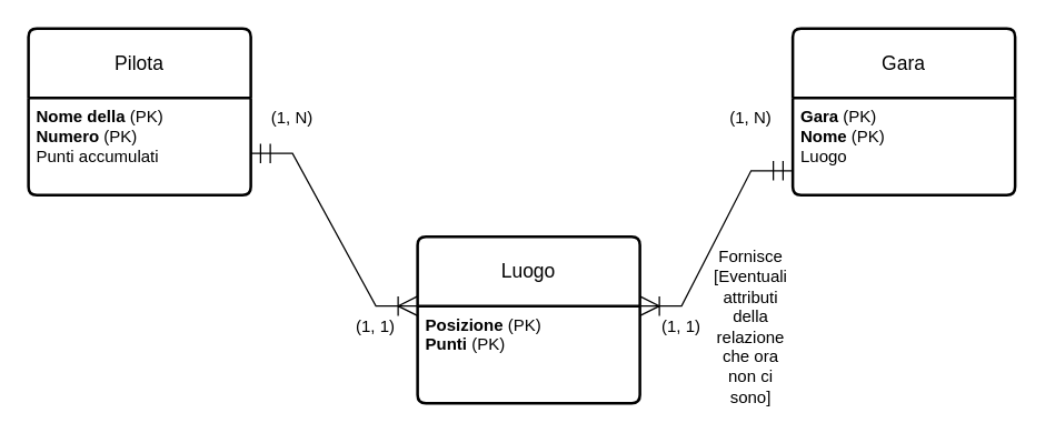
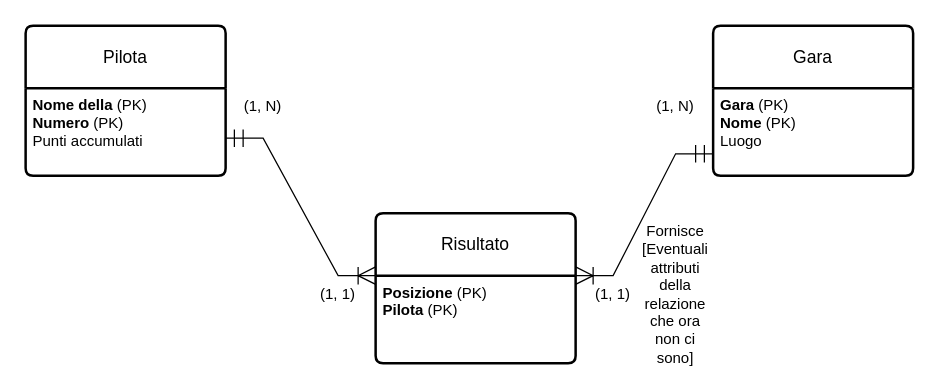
  <mxCell id="0" />
  <mxCell id="1" parent="0" />
  <mxCell id="2" value="Pilota" style="swimlane;childLayout=stackLayout;horizontal=1;startSize=50;horizontalStack=0;rounded=1;fontSize=14;fontStyle=0;strokeWidth=2;resizeParent=0;resizeLast=1;shadow=0;dashed=0;align=center;arcSize=4;whiteSpace=wrap;html=1;" parent="1" vertex="1"><mxGeometry x="20" y="20" width="160" height="120" as="geometry" /></mxCell>
  <mxCell id="3" value="&lt;b&gt;Nome della &lt;/b&gt;(PK)&lt;div&gt;&lt;b&gt;Numero&amp;nbsp;&lt;/b&gt;(PK)&lt;br&gt;&lt;/div&gt;&lt;div&gt;Punti accumulati&lt;/div&gt;" style="align=left;strokeColor=none;fillColor=none;spacingLeft=4;fontSize=12;verticalAlign=top;resizable=0;rotatable=0;part=1;html=1;" parent="2" vertex="1"><mxGeometry y="50" width="160" height="70" as="geometry" /></mxCell>
  <mxCell id="4" value="Gara" style="swimlane;childLayout=stackLayout;horizontal=1;startSize=50;horizontalStack=0;rounded=1;fontSize=14;fontStyle=0;strokeWidth=2;resizeParent=0;resizeLast=1;shadow=0;dashed=0;align=center;arcSize=4;whiteSpace=wrap;html=1;" parent="1" vertex="1"><mxGeometry x="570" y="20" width="160" height="120" as="geometry" /></mxCell>
  <mxCell id="5" value="&lt;b&gt;Gara&lt;/b&gt;&amp;nbsp;(PK)&lt;div&gt;&lt;b&gt;Nome&lt;/b&gt; (PK)&lt;br&gt;&lt;/div&gt;&lt;div&gt;Luogo&lt;/div&gt;&lt;div&gt;&lt;br&gt;&lt;/div&gt;" style="align=left;strokeColor=none;fillColor=none;spacingLeft=4;fontSize=12;verticalAlign=top;resizable=0;rotatable=0;part=1;html=1;" parent="4" vertex="1"><mxGeometry y="50" width="160" height="70" as="geometry" /></mxCell>
- <mxCell id="6" value="Luogo" style="swimlane;childLayout=stackLayout;horizontal=1;startSize=50;horizontalStack=0;rounded=1;fontSize=14;fontStyle=0;strokeWidth=2;resizeParent=0;resizeLast=1;shadow=0;dashed=0;align=center;arcSize=4;whiteSpace=wrap;html=1;" parent="1" vertex="1"><mxGeometry x="300" y="170" width="160" height="120" as="geometry" /></mxCell>
- <mxCell id="7" value="&lt;b&gt;Posizione&lt;/b&gt;&amp;nbsp;(PK)&lt;div&gt;&lt;b&gt;Punti&lt;/b&gt;&amp;nbsp;(PK)&lt;br&gt;&lt;/div&gt;" style="align=left;strokeColor=none;fillColor=none;spacingLeft=4;fontSize=12;verticalAlign=top;resizable=0;rotatable=0;part=1;html=1;" parent="6" vertex="1"><mxGeometry y="50" width="160" height="70" as="geometry" /></mxCell>
+ <mxCell id="6" value="Risultato" style="swimlane;childLayout=stackLayout;horizontal=1;startSize=50;horizontalStack=0;rounded=1;fontSize=14;fontStyle=0;strokeWidth=2;resizeParent=0;resizeLast=1;shadow=0;dashed=0;align=center;arcSize=4;whiteSpace=wrap;html=1;" parent="1" vertex="1"><mxGeometry x="300" y="170" width="160" height="120" as="geometry" /></mxCell>
+ <mxCell id="7" value="&lt;b&gt;Posizione&lt;/b&gt;&amp;nbsp;(PK)&lt;div&gt;&lt;b&gt;Pilota&lt;/b&gt;&amp;nbsp;(PK)&lt;br&gt;&lt;/div&gt;" style="align=left;strokeColor=none;fillColor=none;spacingLeft=4;fontSize=12;verticalAlign=top;resizable=0;rotatable=0;part=1;html=1;" parent="6" vertex="1"><mxGeometry y="50" width="160" height="70" as="geometry" /></mxCell>
  <mxCell id="8" value="" style="edgeStyle=entityRelationEdgeStyle;fontSize=12;html=1;endArrow=ERoneToMany;rounded=0;entryX=0;entryY=0;entryDx=0;entryDy=0;endSize=12;startSize=12;startArrow=ERmandOne;startFill=0;" parent="1" target="7" edge="1"><mxGeometry width="100" height="100" relative="1" as="geometry"><mxPoint x="180" y="110" as="sourcePoint" /><mxPoint x="310" y="110" as="targetPoint" /><Array as="points"><mxPoint x="175.76" y="72.31" /><mxPoint x="200" y="60" /><mxPoint x="215.76" y="102.31" /><mxPoint x="195.76" y="112.31" /></Array></mxGeometry></mxCell>
  <mxCell id="9" value="" style="edgeStyle=entityRelationEdgeStyle;fontSize=12;html=1;endArrow=ERmandOne;rounded=0;endFill=0;entryX=0;entryY=0.75;entryDx=0;entryDy=0;endSize=12;startSize=12;startArrow=ERoneToMany;startFill=0;" parent="1" target="5" edge="1"><mxGeometry width="100" height="100" relative="1" as="geometry"><mxPoint x="460" y="220" as="sourcePoint" /><mxPoint x="540" y="120" as="targetPoint" /><Array as="points"><mxPoint x="480" y="230" /><mxPoint x="440" y="160" /></Array></mxGeometry></mxCell>
  <mxCell id="10" value="Fornisce&lt;div&gt;[Eventuali attributi della relazione che ora non ci sono]&lt;/div&gt;" style="text;html=1;align=center;verticalAlign=middle;whiteSpace=wrap;rounded=0;" parent="1" vertex="1"><mxGeometry x="510" y="220" width="60" height="30" as="geometry" /></mxCell>
  <mxCell id="11" value="(1, N)" style="text;html=1;align=center;verticalAlign=middle;whiteSpace=wrap;rounded=0;" vertex="1" parent="1"><mxGeometry x="180" y="70" width="60" height="30" as="geometry" /></mxCell>
  <mxCell id="12" value="(1, 1)" style="text;html=1;align=center;verticalAlign=middle;whiteSpace=wrap;rounded=0;" vertex="1" parent="1"><mxGeometry x="240" y="220" width="60" height="30" as="geometry" /></mxCell>
  <mxCell id="13" value="(1, 1)" style="text;html=1;align=center;verticalAlign=middle;whiteSpace=wrap;rounded=0;" vertex="1" parent="1"><mxGeometry x="460" y="220" width="60" height="30" as="geometry" /></mxCell>
  <mxCell id="14" value="(1, N)" style="text;html=1;align=center;verticalAlign=middle;whiteSpace=wrap;rounded=0;" vertex="1" parent="1"><mxGeometry x="510" y="70" width="60" height="30" as="geometry" /></mxCell>
